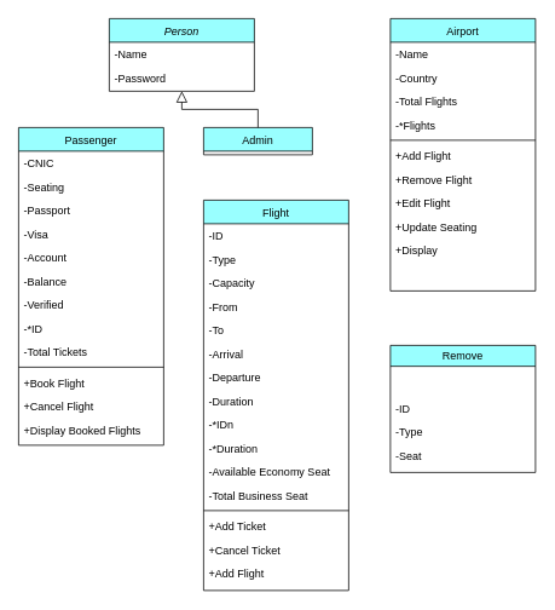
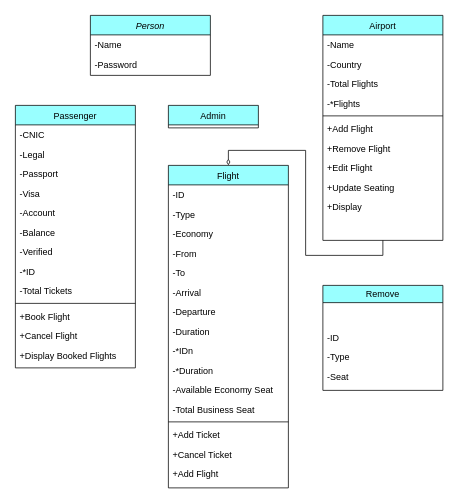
  <mxCell id="0" />
  <mxCell id="1" parent="0" />
  <mxCell id="2" value="Person" style="swimlane;fontStyle=2;align=center;verticalAlign=top;childLayout=stackLayout;horizontal=1;startSize=26;horizontalStack=0;resizeParent=1;resizeLast=0;collapsible=1;marginBottom=0;rounded=0;shadow=0;strokeWidth=1;fillColor=#99FFFF;" parent="1" vertex="1"><mxGeometry x="120" y="20" width="160" height="80" as="geometry"><mxRectangle x="220" y="120" width="160" height="26" as="alternateBounds" /></mxGeometry></mxCell>
  <mxCell id="3" value="-Name" style="text;align=left;verticalAlign=top;spacingLeft=4;spacingRight=4;overflow=hidden;rotatable=0;points=[[0,0.5],[1,0.5]];portConstraint=eastwest;" parent="2" vertex="1"><mxGeometry y="26" width="160" height="26" as="geometry" /></mxCell>
  <mxCell id="4" value="-Password" style="text;align=left;verticalAlign=top;spacingLeft=4;spacingRight=4;overflow=hidden;rotatable=0;points=[[0,0.5],[1,0.5]];portConstraint=eastwest;rounded=0;shadow=0;html=0;" parent="2" vertex="1"><mxGeometry y="52" width="160" height="26" as="geometry" /></mxCell>
  <mxCell id="5" value="Passenger" style="swimlane;fontStyle=0;align=center;verticalAlign=top;childLayout=stackLayout;horizontal=1;startSize=26;horizontalStack=0;resizeParent=1;resizeLast=0;collapsible=1;marginBottom=0;rounded=0;shadow=0;strokeWidth=1;fillColor=#99FFFF;" parent="1" vertex="1"><mxGeometry x="20" y="140" width="160" height="350" as="geometry"><mxRectangle x="130" y="380" width="160" height="26" as="alternateBounds" /></mxGeometry></mxCell>
  <mxCell id="6" value="-CNIC" style="text;align=left;verticalAlign=top;spacingLeft=4;spacingRight=4;overflow=hidden;rotatable=0;points=[[0,0.5],[1,0.5]];portConstraint=eastwest;" parent="5" vertex="1"><mxGeometry y="26" width="160" height="26" as="geometry" /></mxCell>
- <mxCell id="7" value="-Seating" style="text;align=left;verticalAlign=top;spacingLeft=4;spacingRight=4;overflow=hidden;rotatable=0;points=[[0,0.5],[1,0.5]];portConstraint=eastwest;rounded=0;shadow=0;html=0;" parent="5" vertex="1"><mxGeometry y="52" width="160" height="26" as="geometry" /></mxCell>
+ <mxCell id="7" value="-Legal" style="text;align=left;verticalAlign=top;spacingLeft=4;spacingRight=4;overflow=hidden;rotatable=0;points=[[0,0.5],[1,0.5]];portConstraint=eastwest;rounded=0;shadow=0;html=0;" parent="5" vertex="1"><mxGeometry y="52" width="160" height="26" as="geometry" /></mxCell>
  <mxCell id="8" value="-Passport" style="text;align=left;verticalAlign=top;spacingLeft=4;spacingRight=4;overflow=hidden;rotatable=0;points=[[0,0.5],[1,0.5]];portConstraint=eastwest;" parent="5" vertex="1"><mxGeometry y="78" width="160" height="26" as="geometry" /></mxCell>
  <mxCell id="9" value="-Visa" style="text;align=left;verticalAlign=top;spacingLeft=4;spacingRight=4;overflow=hidden;rotatable=0;points=[[0,0.5],[1,0.5]];portConstraint=eastwest;" parent="5" vertex="1"><mxGeometry y="104" width="160" height="26" as="geometry" /></mxCell>
  <mxCell id="10" value="-Account" style="text;align=left;verticalAlign=top;spacingLeft=4;spacingRight=4;overflow=hidden;rotatable=0;points=[[0,0.5],[1,0.5]];portConstraint=eastwest;" parent="5" vertex="1"><mxGeometry y="130" width="160" height="26" as="geometry" /></mxCell>
  <mxCell id="11" value="-Balance" style="text;align=left;verticalAlign=top;spacingLeft=4;spacingRight=4;overflow=hidden;rotatable=0;points=[[0,0.5],[1,0.5]];portConstraint=eastwest;" parent="5" vertex="1"><mxGeometry y="156" width="160" height="26" as="geometry" /></mxCell>
  <mxCell id="12" value="-Verified" style="text;align=left;verticalAlign=top;spacingLeft=4;spacingRight=4;overflow=hidden;rotatable=0;points=[[0,0.5],[1,0.5]];portConstraint=eastwest;" parent="5" vertex="1"><mxGeometry y="182" width="160" height="26" as="geometry" /></mxCell>
  <mxCell id="13" value="-*ID" style="text;align=left;verticalAlign=top;spacingLeft=4;spacingRight=4;overflow=hidden;rotatable=0;points=[[0,0.5],[1,0.5]];portConstraint=eastwest;" parent="5" vertex="1"><mxGeometry y="208" width="160" height="26" as="geometry" /></mxCell>
  <mxCell id="14" value="-Total Tickets" style="text;align=left;verticalAlign=top;spacingLeft=4;spacingRight=4;overflow=hidden;rotatable=0;points=[[0,0.5],[1,0.5]];portConstraint=eastwest;" parent="5" vertex="1"><mxGeometry y="234" width="160" height="26" as="geometry" /></mxCell>
  <mxCell id="15" value="" style="line;html=1;strokeWidth=1;align=left;verticalAlign=middle;spacingTop=-1;spacingLeft=3;spacingRight=3;rotatable=0;labelPosition=right;points=[];portConstraint=eastwest;" parent="5" vertex="1"><mxGeometry y="260" width="160" height="8" as="geometry" /></mxCell>
  <mxCell id="16" value="+Book Flight" style="text;align=left;verticalAlign=top;spacingLeft=4;spacingRight=4;overflow=hidden;rotatable=0;points=[[0,0.5],[1,0.5]];portConstraint=eastwest;" parent="5" vertex="1"><mxGeometry y="268" width="160" height="26" as="geometry" /></mxCell>
  <mxCell id="17" value="+Cancel Flight" style="text;align=left;verticalAlign=top;spacingLeft=4;spacingRight=4;overflow=hidden;rotatable=0;points=[[0,0.5],[1,0.5]];portConstraint=eastwest;" parent="5" vertex="1"><mxGeometry y="294" width="160" height="26" as="geometry" /></mxCell>
  <mxCell id="18" value="+Display Booked Flights" style="text;align=left;verticalAlign=top;spacingLeft=4;spacingRight=4;overflow=hidden;rotatable=0;points=[[0,0.5],[1,0.5]];portConstraint=eastwest;" parent="5" vertex="1"><mxGeometry y="320" width="160" height="26" as="geometry" /></mxCell>
  <mxCell id="19" value="Admin" style="swimlane;fontStyle=0;align=center;verticalAlign=top;childLayout=stackLayout;horizontal=1;startSize=26;horizontalStack=0;resizeParent=1;resizeLast=0;collapsible=1;marginBottom=0;rounded=0;shadow=0;strokeWidth=1;fillColor=#99FFFF;" parent="1" vertex="1"><mxGeometry x="224" y="140" width="120" height="30" as="geometry"><mxRectangle x="340" y="380" width="170" height="26" as="alternateBounds" /></mxGeometry></mxCell>
- <mxCell id="20" value="" style="endArrow=block;endSize=10;endFill=0;shadow=0;strokeWidth=1;rounded=0;edgeStyle=elbowEdgeStyle;elbow=vertical;" parent="1" source="19" target="2" edge="1"><mxGeometry width="160" relative="1" as="geometry"><mxPoint x="100" y="273" as="sourcePoint" /><mxPoint x="200" y="171" as="targetPoint" /></mxGeometry></mxCell>
  <mxCell id="21" value="&lt;span style=&quot;font-weight: normal;&quot;&gt;Remove&lt;/span&gt;" style="swimlane;whiteSpace=wrap;html=1;fillColor=#99FFFF;" parent="1" vertex="1"><mxGeometry x="430" y="380" width="160" height="140" as="geometry" /></mxCell>
  <mxCell id="22" value="-ID" style="text;align=left;verticalAlign=top;spacingLeft=4;spacingRight=4;overflow=hidden;rotatable=0;points=[[0,0.5],[1,0.5]];portConstraint=eastwest;" parent="21" vertex="1"><mxGeometry y="56" width="160" height="26" as="geometry" /></mxCell>
  <mxCell id="23" value="-Type" style="text;align=left;verticalAlign=top;spacingLeft=4;spacingRight=4;overflow=hidden;rotatable=0;points=[[0,0.5],[1,0.5]];portConstraint=eastwest;" parent="21" vertex="1"><mxGeometry y="82" width="160" height="26" as="geometry" /></mxCell>
  <mxCell id="24" value="-Seat" style="text;align=left;verticalAlign=top;spacingLeft=4;spacingRight=4;overflow=hidden;rotatable=0;points=[[0,0.5],[1,0.5]];portConstraint=eastwest;" parent="21" vertex="1"><mxGeometry y="108" width="160" height="26" as="geometry" /></mxCell>
  <mxCell id="25" value="Flight" style="swimlane;fontStyle=0;align=center;verticalAlign=top;childLayout=stackLayout;horizontal=1;startSize=26;horizontalStack=0;resizeParent=1;resizeLast=0;collapsible=1;marginBottom=0;rounded=0;shadow=0;strokeWidth=1;fillColor=#99FFFF;" parent="1" vertex="1"><mxGeometry x="224" y="220" width="160" height="430" as="geometry"><mxRectangle x="550" y="140" width="160" height="26" as="alternateBounds" /></mxGeometry></mxCell>
  <mxCell id="26" value="-ID" style="text;align=left;verticalAlign=top;spacingLeft=4;spacingRight=4;overflow=hidden;rotatable=0;points=[[0,0.5],[1,0.5]];portConstraint=eastwest;" parent="25" vertex="1"><mxGeometry y="26" width="160" height="26" as="geometry" /></mxCell>
  <mxCell id="27" value="-Type" style="text;align=left;verticalAlign=top;spacingLeft=4;spacingRight=4;overflow=hidden;rotatable=0;points=[[0,0.5],[1,0.5]];portConstraint=eastwest;rounded=0;shadow=0;html=0;" parent="25" vertex="1"><mxGeometry y="52" width="160" height="26" as="geometry" /></mxCell>
- <mxCell id="28" value="-Capacity" style="text;align=left;verticalAlign=top;spacingLeft=4;spacingRight=4;overflow=hidden;rotatable=0;points=[[0,0.5],[1,0.5]];portConstraint=eastwest;rounded=0;shadow=0;html=0;" parent="25" vertex="1"><mxGeometry y="78" width="160" height="26" as="geometry" /></mxCell>
+ <mxCell id="28" value="-Economy" style="text;align=left;verticalAlign=top;spacingLeft=4;spacingRight=4;overflow=hidden;rotatable=0;points=[[0,0.5],[1,0.5]];portConstraint=eastwest;rounded=0;shadow=0;html=0;" parent="25" vertex="1"><mxGeometry y="78" width="160" height="26" as="geometry" /></mxCell>
  <mxCell id="29" value="-From" style="text;align=left;verticalAlign=top;spacingLeft=4;spacingRight=4;overflow=hidden;rotatable=0;points=[[0,0.5],[1,0.5]];portConstraint=eastwest;rounded=0;shadow=0;html=0;" parent="25" vertex="1"><mxGeometry y="104" width="160" height="26" as="geometry" /></mxCell>
  <mxCell id="30" value="-To" style="text;align=left;verticalAlign=top;spacingLeft=4;spacingRight=4;overflow=hidden;rotatable=0;points=[[0,0.5],[1,0.5]];portConstraint=eastwest;rounded=0;shadow=0;html=0;" parent="25" vertex="1"><mxGeometry y="130" width="160" height="26" as="geometry" /></mxCell>
  <mxCell id="31" value="-Arrival" style="text;align=left;verticalAlign=top;spacingLeft=4;spacingRight=4;overflow=hidden;rotatable=0;points=[[0,0.5],[1,0.5]];portConstraint=eastwest;" parent="25" vertex="1"><mxGeometry y="156" width="160" height="26" as="geometry" /></mxCell>
  <mxCell id="32" value="-Departure" style="text;align=left;verticalAlign=top;spacingLeft=4;spacingRight=4;overflow=hidden;rotatable=0;points=[[0,0.5],[1,0.5]];portConstraint=eastwest;" parent="25" vertex="1"><mxGeometry y="182" width="160" height="26" as="geometry" /></mxCell>
  <mxCell id="33" value="-Duration" style="text;align=left;verticalAlign=top;spacingLeft=4;spacingRight=4;overflow=hidden;rotatable=0;points=[[0,0.5],[1,0.5]];portConstraint=eastwest;" parent="25" vertex="1"><mxGeometry y="208" width="160" height="26" as="geometry" /></mxCell>
  <mxCell id="34" value="-*IDn" style="text;align=left;verticalAlign=top;spacingLeft=4;spacingRight=4;overflow=hidden;rotatable=0;points=[[0,0.5],[1,0.5]];portConstraint=eastwest;" parent="25" vertex="1"><mxGeometry y="234" width="160" height="26" as="geometry" /></mxCell>
  <mxCell id="35" value="-*Duration" style="text;align=left;verticalAlign=top;spacingLeft=4;spacingRight=4;overflow=hidden;rotatable=0;points=[[0,0.5],[1,0.5]];portConstraint=eastwest;" parent="25" vertex="1"><mxGeometry y="260" width="160" height="26" as="geometry" /></mxCell>
  <mxCell id="36" value="-Available Economy Seat" style="text;align=left;verticalAlign=top;spacingLeft=4;spacingRight=4;overflow=hidden;rotatable=0;points=[[0,0.5],[1,0.5]];portConstraint=eastwest;" parent="25" vertex="1"><mxGeometry y="286" width="160" height="26" as="geometry" /></mxCell>
  <mxCell id="37" value="-Total Business Seat" style="text;align=left;verticalAlign=top;spacingLeft=4;spacingRight=4;overflow=hidden;rotatable=0;points=[[0,0.5],[1,0.5]];portConstraint=eastwest;" parent="25" vertex="1"><mxGeometry y="312" width="160" height="26" as="geometry" /></mxCell>
  <mxCell id="38" value="" style="line;html=1;strokeWidth=1;align=left;verticalAlign=middle;spacingTop=-1;spacingLeft=3;spacingRight=3;rotatable=0;labelPosition=right;points=[];portConstraint=eastwest;" parent="25" vertex="1"><mxGeometry y="338" width="160" height="8" as="geometry" /></mxCell>
  <mxCell id="39" value="+Add Ticket" style="text;align=left;verticalAlign=top;spacingLeft=4;spacingRight=4;overflow=hidden;rotatable=0;points=[[0,0.5],[1,0.5]];portConstraint=eastwest;" parent="25" vertex="1"><mxGeometry y="346" width="160" height="26" as="geometry" /></mxCell>
  <mxCell id="40" value="+Cancel Ticket" style="text;align=left;verticalAlign=top;spacingLeft=4;spacingRight=4;overflow=hidden;rotatable=0;points=[[0,0.5],[1,0.5]];portConstraint=eastwest;" parent="25" vertex="1"><mxGeometry y="372" width="160" height="26" as="geometry" /></mxCell>
  <mxCell id="41" value="+Add Flight" style="text;align=left;verticalAlign=top;spacingLeft=4;spacingRight=4;overflow=hidden;rotatable=0;points=[[0,0.5],[1,0.5]];portConstraint=eastwest;" parent="25" vertex="1"><mxGeometry y="398" width="160" height="26" as="geometry" /></mxCell>
+ <mxCell id="42" style="edgeStyle=orthogonalEdgeStyle;rounded=0;orthogonalLoop=1;jettySize=auto;html=1;exitX=0.5;exitY=1;exitDx=0;exitDy=0;entryX=0.5;entryY=0;entryDx=0;entryDy=0;endArrow=diamondThin;endFill=0;" parent="1" source="43" target="25" edge="1"><mxGeometry relative="1" as="geometry" /></mxCell>
  <mxCell id="43" value="Airport" style="swimlane;fontStyle=0;align=center;verticalAlign=top;childLayout=stackLayout;horizontal=1;startSize=26;horizontalStack=0;resizeParent=1;resizeLast=0;collapsible=1;marginBottom=0;rounded=0;shadow=0;strokeWidth=1;fillColor=#99FFFF;" parent="1" vertex="1"><mxGeometry x="430" y="20" width="160" height="300" as="geometry"><mxRectangle x="550" y="140" width="160" height="26" as="alternateBounds" /></mxGeometry></mxCell>
  <mxCell id="44" value="-Name" style="text;align=left;verticalAlign=top;spacingLeft=4;spacingRight=4;overflow=hidden;rotatable=0;points=[[0,0.5],[1,0.5]];portConstraint=eastwest;" parent="43" vertex="1"><mxGeometry y="26" width="160" height="26" as="geometry" /></mxCell>
  <mxCell id="45" value="-Country" style="text;align=left;verticalAlign=top;spacingLeft=4;spacingRight=4;overflow=hidden;rotatable=0;points=[[0,0.5],[1,0.5]];portConstraint=eastwest;rounded=0;shadow=0;html=0;" parent="43" vertex="1"><mxGeometry y="52" width="160" height="26" as="geometry" /></mxCell>
  <mxCell id="46" value="-Total Flights" style="text;align=left;verticalAlign=top;spacingLeft=4;spacingRight=4;overflow=hidden;rotatable=0;points=[[0,0.5],[1,0.5]];portConstraint=eastwest;rounded=0;shadow=0;html=0;" parent="43" vertex="1"><mxGeometry y="78" width="160" height="26" as="geometry" /></mxCell>
  <mxCell id="47" value="-*Flights" style="text;align=left;verticalAlign=top;spacingLeft=4;spacingRight=4;overflow=hidden;rotatable=0;points=[[0,0.5],[1,0.5]];portConstraint=eastwest;rounded=0;shadow=0;html=0;" parent="43" vertex="1"><mxGeometry y="104" width="160" height="26" as="geometry" /></mxCell>
  <mxCell id="48" value="" style="line;html=1;strokeWidth=1;align=left;verticalAlign=middle;spacingTop=-1;spacingLeft=3;spacingRight=3;rotatable=0;labelPosition=right;points=[];portConstraint=eastwest;" parent="43" vertex="1"><mxGeometry y="130" width="160" height="8" as="geometry" /></mxCell>
  <mxCell id="49" value="+Add Flight" style="text;align=left;verticalAlign=top;spacingLeft=4;spacingRight=4;overflow=hidden;rotatable=0;points=[[0,0.5],[1,0.5]];portConstraint=eastwest;" parent="43" vertex="1"><mxGeometry y="138" width="160" height="26" as="geometry" /></mxCell>
  <mxCell id="50" value="+Remove Flight" style="text;align=left;verticalAlign=top;spacingLeft=4;spacingRight=4;overflow=hidden;rotatable=0;points=[[0,0.5],[1,0.5]];portConstraint=eastwest;" parent="43" vertex="1"><mxGeometry y="164" width="160" height="26" as="geometry" /></mxCell>
  <mxCell id="51" value="+Edit Flight" style="text;align=left;verticalAlign=top;spacingLeft=4;spacingRight=4;overflow=hidden;rotatable=0;points=[[0,0.5],[1,0.5]];portConstraint=eastwest;" parent="43" vertex="1"><mxGeometry y="190" width="160" height="26" as="geometry" /></mxCell>
  <mxCell id="52" value="+Update Seating" style="text;align=left;verticalAlign=top;spacingLeft=4;spacingRight=4;overflow=hidden;rotatable=0;points=[[0,0.5],[1,0.5]];portConstraint=eastwest;" parent="43" vertex="1"><mxGeometry y="216" width="160" height="26" as="geometry" /></mxCell>
  <mxCell id="53" value="+Display" style="text;align=left;verticalAlign=top;spacingLeft=4;spacingRight=4;overflow=hidden;rotatable=0;points=[[0,0.5],[1,0.5]];portConstraint=eastwest;" parent="43" vertex="1"><mxGeometry y="242" width="160" height="26" as="geometry" /></mxCell>
